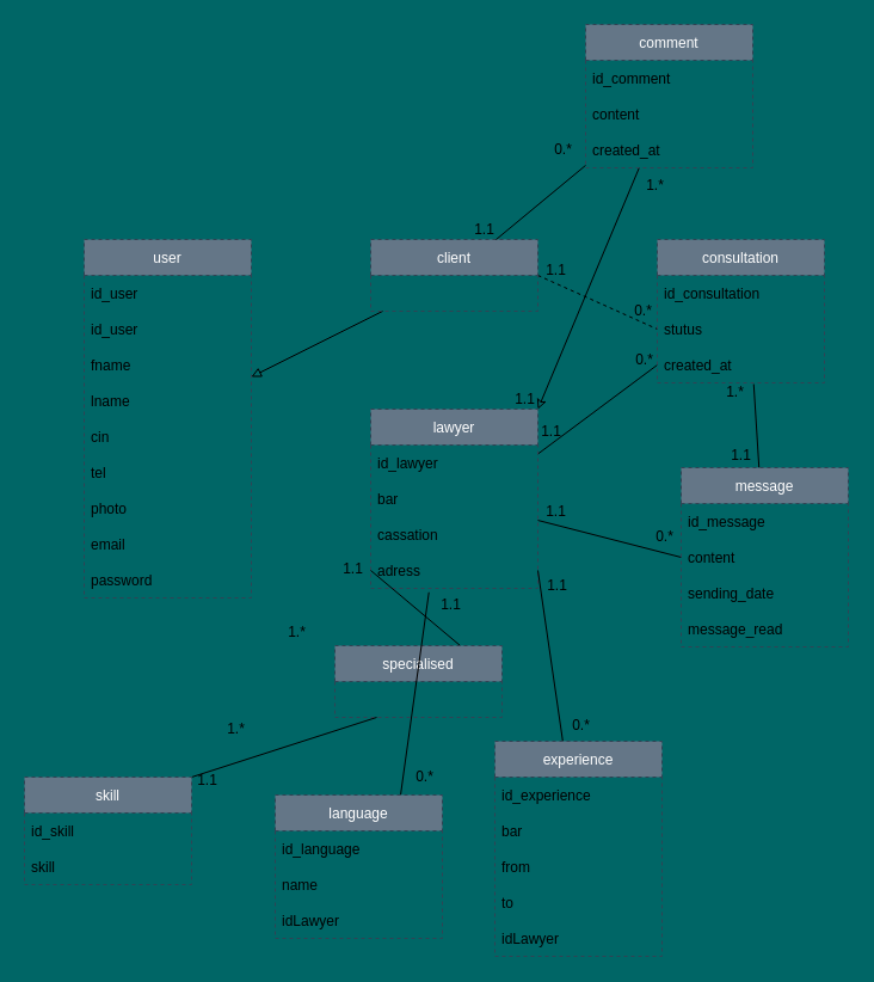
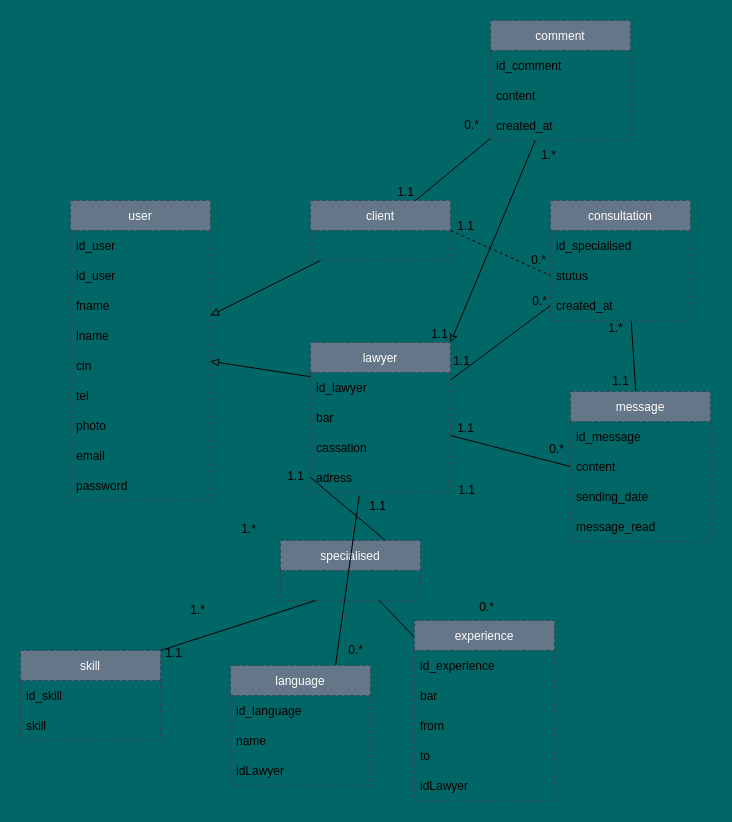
  <mxCell id="0" />
  <mxCell id="1" parent="0" />
  <mxCell id="2" value="user" style="swimlane;fontStyle=0;childLayout=stackLayout;horizontal=1;startSize=30;horizontalStack=0;resizeParent=1;resizeParentMax=0;resizeLast=0;collapsible=1;marginBottom=0;dashed=1;fillColor=#647687;strokeColor=#314354;fontColor=#ffffff;" vertex="1" parent="1"><mxGeometry x="70" y="200" width="140" height="300" as="geometry" /></mxCell>
  <mxCell id="3" value="id_user" style="text;strokeColor=none;fillColor=none;align=left;verticalAlign=middle;spacingLeft=4;spacingRight=4;overflow=hidden;points=[[0,0.5],[1,0.5]];portConstraint=eastwest;rotatable=0;dashed=1;" vertex="1" parent="2"><mxGeometry y="30" width="140" height="30" as="geometry" /></mxCell>
  <mxCell id="4" value="id_user" style="text;strokeColor=none;fillColor=none;align=left;verticalAlign=middle;spacingLeft=4;spacingRight=4;overflow=hidden;points=[[0,0.5],[1,0.5]];portConstraint=eastwest;rotatable=0;dashed=1;" vertex="1" parent="2"><mxGeometry y="60" width="140" height="30" as="geometry" /></mxCell>
  <mxCell id="5" value="fname" style="text;strokeColor=none;fillColor=none;align=left;verticalAlign=middle;spacingLeft=4;spacingRight=4;overflow=hidden;points=[[0,0.5],[1,0.5]];portConstraint=eastwest;rotatable=0;dashed=1;" vertex="1" parent="2"><mxGeometry y="90" width="140" height="30" as="geometry" /></mxCell>
  <mxCell id="6" value="lname" style="text;strokeColor=none;fillColor=none;align=left;verticalAlign=middle;spacingLeft=4;spacingRight=4;overflow=hidden;points=[[0,0.5],[1,0.5]];portConstraint=eastwest;rotatable=0;dashed=1;" vertex="1" parent="2"><mxGeometry y="120" width="140" height="30" as="geometry" /></mxCell>
  <mxCell id="7" value="cin" style="text;strokeColor=none;fillColor=none;align=left;verticalAlign=middle;spacingLeft=4;spacingRight=4;overflow=hidden;points=[[0,0.5],[1,0.5]];portConstraint=eastwest;rotatable=0;dashed=1;" vertex="1" parent="2"><mxGeometry y="150" width="140" height="30" as="geometry" /></mxCell>
  <mxCell id="8" value="tel" style="text;strokeColor=none;fillColor=none;align=left;verticalAlign=middle;spacingLeft=4;spacingRight=4;overflow=hidden;points=[[0,0.5],[1,0.5]];portConstraint=eastwest;rotatable=0;dashed=1;" vertex="1" parent="2"><mxGeometry y="180" width="140" height="30" as="geometry" /></mxCell>
  <mxCell id="9" value="photo" style="text;strokeColor=none;fillColor=none;align=left;verticalAlign=middle;spacingLeft=4;spacingRight=4;overflow=hidden;points=[[0,0.5],[1,0.5]];portConstraint=eastwest;rotatable=0;dashed=1;" vertex="1" parent="2"><mxGeometry y="210" width="140" height="30" as="geometry" /></mxCell>
  <mxCell id="10" value="email" style="text;strokeColor=none;fillColor=none;align=left;verticalAlign=middle;spacingLeft=4;spacingRight=4;overflow=hidden;points=[[0,0.5],[1,0.5]];portConstraint=eastwest;rotatable=0;dashed=1;" vertex="1" parent="2"><mxGeometry y="240" width="140" height="30" as="geometry" /></mxCell>
  <mxCell id="11" value="password" style="text;strokeColor=none;fillColor=none;align=left;verticalAlign=middle;spacingLeft=4;spacingRight=4;overflow=hidden;points=[[0,0.5],[1,0.5]];portConstraint=eastwest;rotatable=0;dashed=1;" vertex="1" parent="2"><mxGeometry y="270" width="140" height="30" as="geometry" /></mxCell>
  <mxCell id="12" style="edgeStyle=none;html=1;endArrow=block;endFill=0;" edge="1" parent="1" source="14" target="2"><mxGeometry relative="1" as="geometry" /></mxCell>
  <mxCell id="13" style="edgeStyle=none;html=1;exitX=1;exitY=0.5;exitDx=0;exitDy=0;entryX=0;entryY=0.5;entryDx=0;entryDy=0;endArrow=none;endFill=0;dashed=1;" edge="1" parent="1" source="14" target="30"><mxGeometry relative="1" as="geometry" /></mxCell>
  <mxCell id="14" value="client" style="swimlane;fontStyle=0;childLayout=stackLayout;horizontal=1;startSize=30;horizontalStack=0;resizeParent=1;resizeParentMax=0;resizeLast=0;collapsible=1;marginBottom=0;dashed=1;fillColor=#647687;strokeColor=#314354;fontColor=#ffffff;" vertex="1" parent="1"><mxGeometry x="310" y="200" width="140" height="60" as="geometry" /></mxCell>
  <mxCell id="15" style="edgeStyle=none;html=1;entryX=0;entryY=0.5;entryDx=0;entryDy=0;endArrow=none;endFill=0;" edge="1" parent="1" source="17" target="35"><mxGeometry relative="1" as="geometry" /></mxCell>
  <mxCell id="16" style="edgeStyle=none;html=1;exitX=1;exitY=0.25;exitDx=0;exitDy=0;entryX=0;entryY=0.5;entryDx=0;entryDy=0;endArrow=none;endFill=0;" edge="1" parent="1" source="17" target="31"><mxGeometry relative="1" as="geometry" /></mxCell>
  <mxCell id="17" value="lawyer" style="swimlane;fontStyle=0;childLayout=stackLayout;horizontal=1;startSize=30;horizontalStack=0;resizeParent=1;resizeParentMax=0;resizeLast=0;collapsible=1;marginBottom=0;dashed=1;fillColor=#647687;strokeColor=#314354;fontColor=#ffffff;" vertex="1" parent="1"><mxGeometry x="310" y="342" width="140" height="150" as="geometry" /></mxCell>
  <mxCell id="18" value="id_lawyer" style="text;strokeColor=none;fillColor=none;align=left;verticalAlign=middle;spacingLeft=4;spacingRight=4;overflow=hidden;points=[[0,0.5],[1,0.5]];portConstraint=eastwest;rotatable=0;dashed=1;" vertex="1" parent="17"><mxGeometry y="30" width="140" height="30" as="geometry" /></mxCell>
  <mxCell id="19" value="bar" style="text;strokeColor=none;fillColor=none;align=left;verticalAlign=middle;spacingLeft=4;spacingRight=4;overflow=hidden;points=[[0,0.5],[1,0.5]];portConstraint=eastwest;rotatable=0;dashed=1;" vertex="1" parent="17"><mxGeometry y="60" width="140" height="30" as="geometry" /></mxCell>
  <mxCell id="20" value="cassation" style="text;strokeColor=none;fillColor=none;align=left;verticalAlign=middle;spacingLeft=4;spacingRight=4;overflow=hidden;points=[[0,0.5],[1,0.5]];portConstraint=eastwest;rotatable=0;dashed=1;" vertex="1" parent="17"><mxGeometry y="90" width="140" height="30" as="geometry" /></mxCell>
  <mxCell id="21" value="adress" style="text;strokeColor=none;fillColor=none;align=left;verticalAlign=middle;spacingLeft=4;spacingRight=4;overflow=hidden;points=[[0,0.5],[1,0.5]];portConstraint=eastwest;rotatable=0;dashed=1;" vertex="1" parent="17"><mxGeometry y="120" width="140" height="30" as="geometry" /></mxCell>
  <mxCell id="22" style="edgeStyle=none;html=1;exitX=0.75;exitY=0;exitDx=0;exitDy=0;entryX=0;entryY=0.5;entryDx=0;entryDy=0;endArrow=none;endFill=0;" edge="1" parent="1" source="23" target="21"><mxGeometry relative="1" as="geometry" /></mxCell>
  <mxCell id="23" value="specialised" style="swimlane;fontStyle=0;childLayout=stackLayout;horizontal=1;startSize=30;horizontalStack=0;resizeParent=1;resizeParentMax=0;resizeLast=0;collapsible=1;marginBottom=0;dashed=1;fillColor=#647687;strokeColor=#314354;fontColor=#ffffff;" vertex="1" parent="1"><mxGeometry x="280" y="540" width="140" height="60" as="geometry" /></mxCell>
  <mxCell id="24" style="edgeStyle=none;html=1;exitX=1;exitY=0;exitDx=0;exitDy=0;entryX=0.25;entryY=1;entryDx=0;entryDy=0;endArrow=none;endFill=0;" edge="1" parent="1" source="25" target="23"><mxGeometry relative="1" as="geometry" /></mxCell>
  <mxCell id="25" value="skill" style="swimlane;fontStyle=0;childLayout=stackLayout;horizontal=1;startSize=30;horizontalStack=0;resizeParent=1;resizeParentMax=0;resizeLast=0;collapsible=1;marginBottom=0;dashed=1;fillColor=#647687;strokeColor=#314354;fontColor=#ffffff;" vertex="1" parent="1"><mxGeometry x="20" y="650" width="140" height="90" as="geometry" /></mxCell>
  <mxCell id="26" value="id_skill" style="text;strokeColor=none;fillColor=none;align=left;verticalAlign=middle;spacingLeft=4;spacingRight=4;overflow=hidden;points=[[0,0.5],[1,0.5]];portConstraint=eastwest;rotatable=0;dashed=1;" vertex="1" parent="25"><mxGeometry y="30" width="140" height="30" as="geometry" /></mxCell>
  <mxCell id="27" value="skill" style="text;strokeColor=none;fillColor=none;align=left;verticalAlign=middle;spacingLeft=4;spacingRight=4;overflow=hidden;points=[[0,0.5],[1,0.5]];portConstraint=eastwest;rotatable=0;dashed=1;" vertex="1" parent="25"><mxGeometry y="60" width="140" height="30" as="geometry" /></mxCell>
  <mxCell id="28" value="consultation" style="swimlane;fontStyle=0;childLayout=stackLayout;horizontal=1;startSize=30;horizontalStack=0;resizeParent=1;resizeParentMax=0;resizeLast=0;collapsible=1;marginBottom=0;dashed=1;fillColor=#647687;strokeColor=#314354;fontColor=#ffffff;" vertex="1" parent="1"><mxGeometry x="550" y="200" width="140" height="120" as="geometry" /></mxCell>
- <mxCell id="29" value="id_consultation" style="text;strokeColor=none;fillColor=none;align=left;verticalAlign=middle;spacingLeft=4;spacingRight=4;overflow=hidden;points=[[0,0.5],[1,0.5]];portConstraint=eastwest;rotatable=0;dashed=1;" vertex="1" parent="28"><mxGeometry y="30" width="140" height="30" as="geometry" /></mxCell>
+ <mxCell id="29" value="id_specialised" style="text;strokeColor=none;fillColor=none;align=left;verticalAlign=middle;spacingLeft=4;spacingRight=4;overflow=hidden;points=[[0,0.5],[1,0.5]];portConstraint=eastwest;rotatable=0;dashed=1;" vertex="1" parent="28"><mxGeometry y="30" width="140" height="30" as="geometry" /></mxCell>
  <mxCell id="30" value="stutus" style="text;strokeColor=none;fillColor=none;align=left;verticalAlign=middle;spacingLeft=4;spacingRight=4;overflow=hidden;points=[[0,0.5],[1,0.5]];portConstraint=eastwest;rotatable=0;dashed=1;" vertex="1" parent="28"><mxGeometry y="60" width="140" height="30" as="geometry" /></mxCell>
  <mxCell id="31" value="created_at" style="text;strokeColor=none;fillColor=none;align=left;verticalAlign=middle;spacingLeft=4;spacingRight=4;overflow=hidden;points=[[0,0.5],[1,0.5]];portConstraint=eastwest;rotatable=0;dashed=1;" vertex="1" parent="28"><mxGeometry y="90" width="140" height="30" as="geometry" /></mxCell>
  <mxCell id="32" style="edgeStyle=none;html=1;entryX=0.577;entryY=1.035;entryDx=0;entryDy=0;entryPerimeter=0;endArrow=none;endFill=0;" edge="1" parent="1" source="33" target="31"><mxGeometry relative="1" as="geometry" /></mxCell>
  <mxCell id="33" value="message" style="swimlane;fontStyle=0;childLayout=stackLayout;horizontal=1;startSize=30;horizontalStack=0;resizeParent=1;resizeParentMax=0;resizeLast=0;collapsible=1;marginBottom=0;dashed=1;fillColor=#647687;strokeColor=#314354;fontColor=#ffffff;" vertex="1" parent="1"><mxGeometry x="570" y="391" width="140" height="150" as="geometry" /></mxCell>
  <mxCell id="34" value="id_message" style="text;align=left;verticalAlign=middle;spacingLeft=4;spacingRight=4;overflow=hidden;points=[[0,0.5],[1,0.5]];portConstraint=eastwest;rotatable=0;dashed=1;" vertex="1" parent="33"><mxGeometry y="30" width="140" height="30" as="geometry" /></mxCell>
  <mxCell id="35" value="content" style="text;strokeColor=none;fillColor=none;align=left;verticalAlign=middle;spacingLeft=4;spacingRight=4;overflow=hidden;points=[[0,0.5],[1,0.5]];portConstraint=eastwest;rotatable=0;dashed=1;" vertex="1" parent="33"><mxGeometry y="60" width="140" height="30" as="geometry" /></mxCell>
  <mxCell id="36" value="sending_date" style="text;strokeColor=none;fillColor=none;align=left;verticalAlign=middle;spacingLeft=4;spacingRight=4;overflow=hidden;points=[[0,0.5],[1,0.5]];portConstraint=eastwest;rotatable=0;dashed=1;" vertex="1" parent="33"><mxGeometry y="90" width="140" height="30" as="geometry" /></mxCell>
  <mxCell id="37" value="message_read" style="text;strokeColor=none;fillColor=none;align=left;verticalAlign=middle;spacingLeft=4;spacingRight=4;overflow=hidden;points=[[0,0.5],[1,0.5]];portConstraint=eastwest;rotatable=0;dashed=1;" vertex="1" parent="33"><mxGeometry y="120" width="140" height="30" as="geometry" /></mxCell>
  <mxCell id="38" style="edgeStyle=none;html=1;exitX=0.75;exitY=0;exitDx=0;exitDy=0;entryX=0.348;entryY=1.11;entryDx=0;entryDy=0;entryPerimeter=0;endArrow=none;endFill=0;" edge="1" parent="1" source="39" target="21"><mxGeometry relative="1" as="geometry" /></mxCell>
  <mxCell id="39" value="language" style="swimlane;fontStyle=0;childLayout=stackLayout;horizontal=1;startSize=30;horizontalStack=0;resizeParent=1;resizeParentMax=0;resizeLast=0;collapsible=1;marginBottom=0;dashed=1;fillColor=#647687;strokeColor=#314354;fontColor=#ffffff;" vertex="1" parent="1"><mxGeometry x="230" y="665" width="140" height="120" as="geometry" /></mxCell>
  <mxCell id="40" value="id_language" style="text;strokeColor=none;fillColor=none;align=left;verticalAlign=middle;spacingLeft=4;spacingRight=4;overflow=hidden;points=[[0,0.5],[1,0.5]];portConstraint=eastwest;rotatable=0;dashed=1;" vertex="1" parent="39"><mxGeometry y="30" width="140" height="30" as="geometry" /></mxCell>
  <mxCell id="41" value="name" style="text;strokeColor=none;fillColor=none;align=left;verticalAlign=middle;spacingLeft=4;spacingRight=4;overflow=hidden;points=[[0,0.5],[1,0.5]];portConstraint=eastwest;rotatable=0;dashed=1;" vertex="1" parent="39"><mxGeometry y="60" width="140" height="30" as="geometry" /></mxCell>
  <mxCell id="42" value="idLawyer" style="text;strokeColor=none;fillColor=none;align=left;verticalAlign=middle;spacingLeft=4;spacingRight=4;overflow=hidden;points=[[0,0.5],[1,0.5]];portConstraint=eastwest;rotatable=0;dashed=1;" vertex="1" parent="39"><mxGeometry y="90" width="140" height="30" as="geometry" /></mxCell>
- <mxCell id="43" style="edgeStyle=none;html=1;entryX=1;entryY=0.5;entryDx=0;entryDy=0;endArrow=none;endFill=0;" edge="1" parent="1" source="44" target="21"><mxGeometry relative="1" as="geometry" /></mxCell>
+ <mxCell id="43" style="edgeStyle=none;html=1;endArrow=none;endFill=0;" edge="1" parent="1" source="44" target="23"><mxGeometry relative="1" as="geometry" /></mxCell>
  <mxCell id="44" value="experience" style="swimlane;fontStyle=0;childLayout=stackLayout;horizontal=1;startSize=30;horizontalStack=0;resizeParent=1;resizeParentMax=0;resizeLast=0;collapsible=1;marginBottom=0;dashed=1;fillColor=#647687;strokeColor=#314354;fontColor=#ffffff;" vertex="1" parent="1"><mxGeometry x="414" y="620" width="140" height="180" as="geometry" /></mxCell>
  <mxCell id="45" value="id_experience" style="text;strokeColor=none;fillColor=none;align=left;verticalAlign=middle;spacingLeft=4;spacingRight=4;overflow=hidden;points=[[0,0.5],[1,0.5]];portConstraint=eastwest;rotatable=0;dashed=1;" vertex="1" parent="44"><mxGeometry y="30" width="140" height="30" as="geometry" /></mxCell>
  <mxCell id="46" value="bar" style="text;strokeColor=none;fillColor=none;align=left;verticalAlign=middle;spacingLeft=4;spacingRight=4;overflow=hidden;points=[[0,0.5],[1,0.5]];portConstraint=eastwest;rotatable=0;dashed=1;" vertex="1" parent="44"><mxGeometry y="60" width="140" height="30" as="geometry" /></mxCell>
  <mxCell id="47" value="from" style="text;strokeColor=none;fillColor=none;align=left;verticalAlign=middle;spacingLeft=4;spacingRight=4;overflow=hidden;points=[[0,0.5],[1,0.5]];portConstraint=eastwest;rotatable=0;dashed=1;" vertex="1" parent="44"><mxGeometry y="90" width="140" height="30" as="geometry" /></mxCell>
  <mxCell id="48" value="to" style="text;strokeColor=none;fillColor=none;align=left;verticalAlign=middle;spacingLeft=4;spacingRight=4;overflow=hidden;points=[[0,0.5],[1,0.5]];portConstraint=eastwest;rotatable=0;dashed=1;" vertex="1" parent="44"><mxGeometry y="120" width="140" height="30" as="geometry" /></mxCell>
  <mxCell id="49" value="idLawyer" style="text;strokeColor=none;fillColor=none;align=left;verticalAlign=middle;spacingLeft=4;spacingRight=4;overflow=hidden;points=[[0,0.5],[1,0.5]];portConstraint=eastwest;rotatable=0;dashed=1;" vertex="1" parent="44"><mxGeometry y="150" width="140" height="30" as="geometry" /></mxCell>
+ <mxCell id="50" style="edgeStyle=none;html=1;endArrow=block;endFill=0;" edge="1" parent="1" source="18" target="2"><mxGeometry relative="1" as="geometry" /></mxCell>
  <mxCell id="51" value="0.*" style="text;html=1;resizable=0;autosize=1;align=center;verticalAlign=middle;points=[];fillColor=none;strokeColor=none;rounded=0;dashed=1;" vertex="1" parent="1"><mxGeometry x="541" y="439" width="30" height="20" as="geometry" /></mxCell>
  <mxCell id="52" value="1.1" style="text;html=1;resizable=0;autosize=1;align=center;verticalAlign=middle;points=[];fillColor=none;strokeColor=none;rounded=0;dashed=1;" vertex="1" parent="1"><mxGeometry x="450" y="418" width="30" height="20" as="geometry" /></mxCell>
  <mxCell id="53" value="1.1" style="text;html=1;resizable=0;autosize=1;align=center;verticalAlign=middle;points=[];fillColor=none;strokeColor=none;rounded=0;dashed=1;" vertex="1" parent="1"><mxGeometry x="450" y="216" width="30" height="20" as="geometry" /></mxCell>
  <mxCell id="54" value="0.*" style="text;html=1;resizable=0;autosize=1;align=center;verticalAlign=middle;points=[];fillColor=none;strokeColor=none;rounded=0;dashed=1;" vertex="1" parent="1"><mxGeometry x="523" y="250" width="30" height="20" as="geometry" /></mxCell>
  <mxCell id="55" value="1.1" style="text;html=1;resizable=0;autosize=1;align=center;verticalAlign=middle;points=[];fillColor=none;strokeColor=none;rounded=0;dashed=1;" vertex="1" parent="1"><mxGeometry x="451" y="480" width="30" height="20" as="geometry" /></mxCell>
  <mxCell id="56" value="0.*" style="text;html=1;resizable=0;autosize=1;align=center;verticalAlign=middle;points=[];fillColor=none;strokeColor=none;rounded=0;dashed=1;" vertex="1" parent="1"><mxGeometry x="471" y="597" width="30" height="20" as="geometry" /></mxCell>
  <mxCell id="57" value="1.1" style="text;html=1;resizable=0;autosize=1;align=center;verticalAlign=middle;points=[];fillColor=none;strokeColor=none;rounded=0;dashed=1;" vertex="1" parent="1"><mxGeometry x="362" y="496" width="30" height="20" as="geometry" /></mxCell>
  <mxCell id="58" value="0.*" style="text;html=1;resizable=0;autosize=1;align=center;verticalAlign=middle;points=[];fillColor=none;strokeColor=none;rounded=0;dashed=1;" vertex="1" parent="1"><mxGeometry x="340" y="640" width="30" height="20" as="geometry" /></mxCell>
  <mxCell id="59" value="1.*" style="text;html=1;resizable=0;autosize=1;align=center;verticalAlign=middle;points=[];fillColor=none;strokeColor=none;rounded=0;dashed=1;" vertex="1" parent="1"><mxGeometry x="233" y="519" width="30" height="20" as="geometry" /></mxCell>
  <mxCell id="60" value="1.*" style="text;html=1;resizable=0;autosize=1;align=center;verticalAlign=middle;points=[];fillColor=none;strokeColor=none;rounded=0;dashed=1;" vertex="1" parent="1"><mxGeometry x="182" y="600" width="30" height="20" as="geometry" /></mxCell>
  <mxCell id="61" value="1.1" style="text;html=1;resizable=0;autosize=1;align=center;verticalAlign=middle;points=[];fillColor=none;strokeColor=none;rounded=0;dashed=1;" vertex="1" parent="1"><mxGeometry x="280" y="466" width="30" height="20" as="geometry" /></mxCell>
  <mxCell id="62" value="1.1" style="text;html=1;resizable=0;autosize=1;align=center;verticalAlign=middle;points=[];fillColor=none;strokeColor=none;rounded=0;dashed=1;" vertex="1" parent="1"><mxGeometry x="158" y="643" width="30" height="20" as="geometry" /></mxCell>
  <mxCell id="63" style="edgeStyle=none;html=1;entryX=0.75;entryY=0;entryDx=0;entryDy=0;endArrow=none;endFill=0;" edge="1" parent="1" source="65" target="14"><mxGeometry relative="1" as="geometry" /></mxCell>
  <mxCell id="64" style="edgeStyle=none;html=1;entryX=1;entryY=0;entryDx=0;entryDy=0;endArrow=classic;endFill=0;" edge="1" parent="1" source="65" target="17"><mxGeometry relative="1" as="geometry" /></mxCell>
  <mxCell id="65" value="comment" style="swimlane;fontStyle=0;childLayout=stackLayout;horizontal=1;startSize=30;horizontalStack=0;resizeParent=1;resizeParentMax=0;resizeLast=0;collapsible=1;marginBottom=0;dashed=1;fillColor=#647687;strokeColor=#314354;fontColor=#ffffff;" vertex="1" parent="1"><mxGeometry x="490" y="20" width="140" height="120" as="geometry" /></mxCell>
  <mxCell id="66" value="id_comment" style="text;strokeColor=none;fillColor=none;align=left;verticalAlign=middle;spacingLeft=4;spacingRight=4;overflow=hidden;points=[[0,0.5],[1,0.5]];portConstraint=eastwest;rotatable=0;dashed=1;" vertex="1" parent="65"><mxGeometry y="30" width="140" height="30" as="geometry" /></mxCell>
  <mxCell id="67" value="content" style="text;strokeColor=none;fillColor=none;align=left;verticalAlign=middle;spacingLeft=4;spacingRight=4;overflow=hidden;points=[[0,0.5],[1,0.5]];portConstraint=eastwest;rotatable=0;dashed=1;" vertex="1" parent="65"><mxGeometry y="60" width="140" height="30" as="geometry" /></mxCell>
  <mxCell id="68" value="created_at" style="text;strokeColor=none;fillColor=none;align=left;verticalAlign=middle;spacingLeft=4;spacingRight=4;overflow=hidden;points=[[0,0.5],[1,0.5]];portConstraint=eastwest;rotatable=0;dashed=1;" vertex="1" parent="65"><mxGeometry y="90" width="140" height="30" as="geometry" /></mxCell>
  <mxCell id="69" value="0.*" style="text;html=1;resizable=0;autosize=1;align=center;verticalAlign=middle;points=[];fillColor=none;strokeColor=none;rounded=0;dashed=1;" vertex="1" parent="1"><mxGeometry x="456" y="115" width="30" height="20" as="geometry" /></mxCell>
  <mxCell id="70" value="1.*" style="text;html=1;resizable=0;autosize=1;align=center;verticalAlign=middle;points=[];fillColor=none;strokeColor=none;rounded=0;dashed=1;" vertex="1" parent="1"><mxGeometry x="533" y="145" width="30" height="20" as="geometry" /></mxCell>
  <mxCell id="71" value="1.1" style="text;html=1;resizable=0;autosize=1;align=center;verticalAlign=middle;points=[];fillColor=none;strokeColor=none;rounded=0;dashed=1;" vertex="1" parent="1"><mxGeometry x="390" y="182" width="30" height="20" as="geometry" /></mxCell>
  <mxCell id="72" value="1.1" style="text;html=1;resizable=0;autosize=1;align=center;verticalAlign=middle;points=[];fillColor=none;strokeColor=none;rounded=0;dashed=1;" vertex="1" parent="1"><mxGeometry x="424" y="324" width="30" height="20" as="geometry" /></mxCell>
  <mxCell id="73" value="0.*" style="text;html=1;resizable=0;autosize=1;align=center;verticalAlign=middle;points=[];fillColor=none;strokeColor=none;rounded=0;dashed=1;" vertex="1" parent="1"><mxGeometry x="524" y="291" width="30" height="20" as="geometry" /></mxCell>
  <mxCell id="74" value="1.1" style="text;html=1;resizable=0;autosize=1;align=center;verticalAlign=middle;points=[];rounded=0;dashed=1;" vertex="1" parent="1"><mxGeometry x="446" y="351" width="30" height="20" as="geometry" /></mxCell>
  <mxCell id="75" value="1.*" style="text;html=1;resizable=0;autosize=1;align=center;verticalAlign=middle;points=[];fillColor=none;strokeColor=none;rounded=0;dashed=1;" vertex="1" parent="1"><mxGeometry x="600" y="318" width="30" height="20" as="geometry" /></mxCell>
  <mxCell id="76" value="1.1" style="text;html=1;resizable=0;autosize=1;align=center;verticalAlign=middle;points=[];fillColor=none;strokeColor=none;rounded=0;dashed=1;" vertex="1" parent="1"><mxGeometry x="605" y="371" width="30" height="20" as="geometry" /></mxCell>
